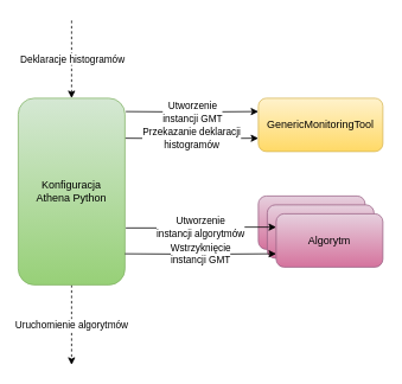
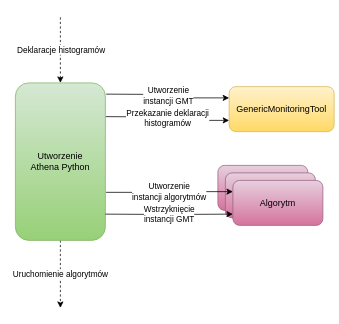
  <mxCell id="0" />
  <mxCell id="1" parent="0" />
- <mxCell id="2" value="GenericMonitoringTool" style="rounded=1;whiteSpace=wrap;html=1;fillColor=#fff2cc;strokeColor=#d6b656;gradientColor=#ffd966;" vertex="1" parent="1"><mxGeometry x="290" y="110" width="140" height="60" as="geometry" /></mxCell>
+ <mxCell id="2" value="GenericMonitoringTool" style="rounded=1;whiteSpace=wrap;html=1;fillColor=#fff2cc;strokeColor=#d6b656;gradientColor=#ffd966;" vertex="1" parent="1"><mxGeometry x="305" y="115" width="140" height="60" as="geometry" /></mxCell>
  <mxCell id="3" value="Deklaracje histogramów" style="edgeStyle=orthogonalEdgeStyle;rounded=0;orthogonalLoop=1;jettySize=auto;html=1;exitX=0.5;exitY=0;exitDx=0;exitDy=0;dashed=1;startArrow=classic;startFill=1;endArrow=none;endFill=0;" edge="1" parent="1" source="7"><mxGeometry relative="1" as="geometry"><mxPoint x="80" y="20" as="targetPoint" /></mxGeometry></mxCell>
  <mxCell id="4" value="Utworzenie &lt;br&gt;instancji GMT" style="edgeStyle=orthogonalEdgeStyle;rounded=0;orthogonalLoop=1;jettySize=auto;html=1;entryX=0;entryY=0.25;entryDx=0;entryDy=0;startArrow=none;startFill=0;endArrow=classic;endFill=1;" edge="1" parent="1" target="2"><mxGeometry relative="1" as="geometry"><mxPoint x="141" y="125" as="sourcePoint" /></mxGeometry></mxCell>
  <mxCell id="5" value="Przekazanie deklaracji&lt;br&gt;histogramów" style="edgeStyle=orthogonalEdgeStyle;rounded=0;orthogonalLoop=1;jettySize=auto;html=1;entryX=0;entryY=0.75;entryDx=0;entryDy=0;startArrow=none;startFill=0;endArrow=classic;endFill=1;" edge="1" parent="1" target="2"><mxGeometry relative="1" as="geometry"><mxPoint x="140" y="155" as="sourcePoint" /></mxGeometry></mxCell>
  <mxCell id="6" value="Uruchomienie algorytmów" style="edgeStyle=orthogonalEdgeStyle;rounded=0;orthogonalLoop=1;jettySize=auto;html=1;exitX=0.5;exitY=1;exitDx=0;exitDy=0;startArrow=none;startFill=0;endArrow=classic;endFill=1;dashed=1;" edge="1" parent="1" source="7"><mxGeometry relative="1" as="geometry"><mxPoint x="80" y="410" as="targetPoint" /></mxGeometry></mxCell>
- <mxCell id="7" value="Konfiguracja&lt;br&gt;Athena Python" style="rounded=1;whiteSpace=wrap;html=1;fillColor=#d5e8d4;strokeColor=#82b366;gradientColor=#97d077;" vertex="1" parent="1"><mxGeometry x="20" y="110" width="120" height="210" as="geometry" /></mxCell>
+ <mxCell id="7" value="Utworzenie&lt;br&gt;Athena Python" style="rounded=1;whiteSpace=wrap;html=1;fillColor=#d5e8d4;strokeColor=#82b366;gradientColor=#97d077;" vertex="1" parent="1"><mxGeometry x="20" y="110" width="120" height="210" as="geometry" /></mxCell>
  <mxCell id="8" value="Algorytm" style="rounded=1;whiteSpace=wrap;html=1;fillColor=#e6d0de;strokeColor=#996185;gradientColor=#d5739d;" vertex="1" parent="1"><mxGeometry x="290" y="220" width="120" height="60" as="geometry" /></mxCell>
  <mxCell id="9" value="Algorytm" style="rounded=1;whiteSpace=wrap;html=1;fillColor=#e6d0de;strokeColor=#996185;gradientColor=#d5739d;" vertex="1" parent="1"><mxGeometry x="300" y="230" width="120" height="60" as="geometry" /></mxCell>
  <mxCell id="10" value="Algorytm" style="rounded=1;whiteSpace=wrap;html=1;fillColor=#e6d0de;strokeColor=#996185;gradientColor=#d5739d;" vertex="1" parent="1"><mxGeometry x="310" y="240" width="120" height="60" as="geometry" /></mxCell>
  <mxCell id="11" value="Utworzenie &lt;br&gt;instancji algorytmów" style="edgeStyle=orthogonalEdgeStyle;rounded=0;orthogonalLoop=1;jettySize=auto;html=1;entryX=0;entryY=0.25;entryDx=0;entryDy=0;startArrow=none;startFill=0;endArrow=classic;endFill=1;exitX=1.008;exitY=0.695;exitDx=0;exitDy=0;exitPerimeter=0;" edge="1" parent="1" source="7" target="10"><mxGeometry relative="1" as="geometry"><mxPoint x="160" y="255" as="sourcePoint" /></mxGeometry></mxCell>
  <mxCell id="12" value="Wstrzyknięcie &lt;br&gt;instancji GMT" style="edgeStyle=orthogonalEdgeStyle;rounded=0;orthogonalLoop=1;jettySize=auto;html=1;entryX=0;entryY=0.75;entryDx=0;entryDy=0;startArrow=none;startFill=0;endArrow=classic;endFill=1;" edge="1" parent="1" target="10"><mxGeometry relative="1" as="geometry"><mxPoint x="140" y="285" as="sourcePoint" /></mxGeometry></mxCell>
